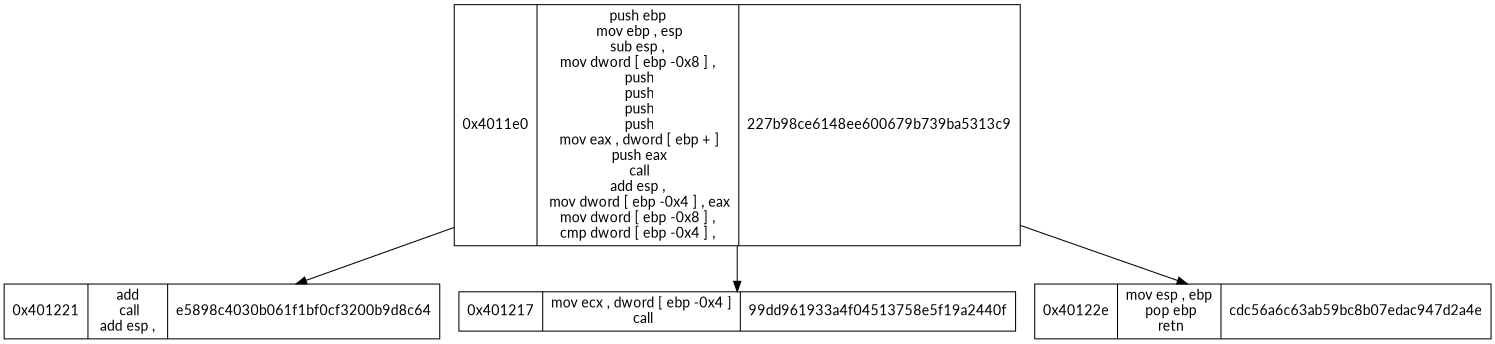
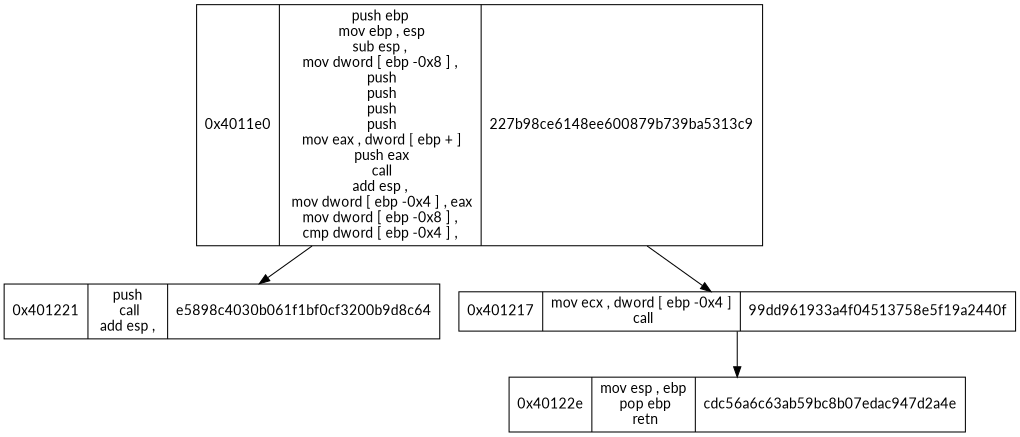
  digraph {
    fontname=Lato
    node [fontname=Lato shape=record]
    edge [fontname=Lato]
-   n1 [label="0x4011e0|  push ebp\n mov ebp ,  esp\n sub esp , \n mov dword  [ ebp -0x8 ] , \n push\n push\n push\n push\n mov eax ,  dword  [ ebp + ]\n push eax\n call\n add esp , \n mov dword  [ ebp -0x4 ] ,  eax\n mov dword  [ ebp -0x8 ] , \n cmp dword  [ ebp -0x4 ] , \n| 227b98ce6148ee600679b739ba5313c9"]
-   n2 [label="0x401221|  add\n call\n add esp , \n| e5898c4030b061f1bf0cf3200b9d8c64"]
+   n1 [label="0x4011e0|  push ebp\n mov ebp ,  esp\n sub esp , \n mov dword  [ ebp -0x8 ] , \n push\n push\n push\n push\n mov eax ,  dword  [ ebp + ]\n push eax\n call\n add esp , \n mov dword  [ ebp -0x4 ] ,  eax\n mov dword  [ ebp -0x8 ] , \n cmp dword  [ ebp -0x4 ] , \n| 227b98ce6148ee600879b739ba5313c9"]
+   n2 [label="0x401221|  push\n call\n add esp , \n| e5898c4030b061f1bf0cf3200b9d8c64"]
    n3 [label="0x401217|  mov ecx ,  dword  [ ebp -0x4 ]\n call\n| 99dd961933a4f04513758e5f19a2440f"]
    n4 [label="0x40122e|  mov esp ,  ebp\n pop ebp\n retn\n| cdc56a6c63ab59bc8b07edac947d2a4e"]
    n1 -> n2
    n1 -> n3
-   n1 -> n4
+   n3 -> n4
  }
